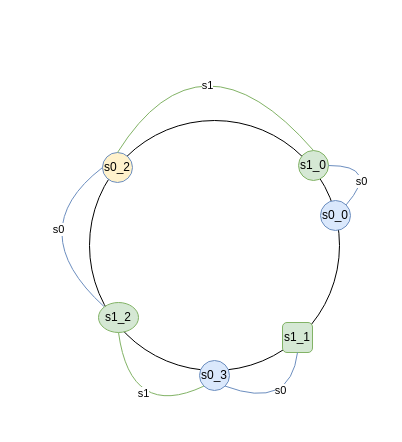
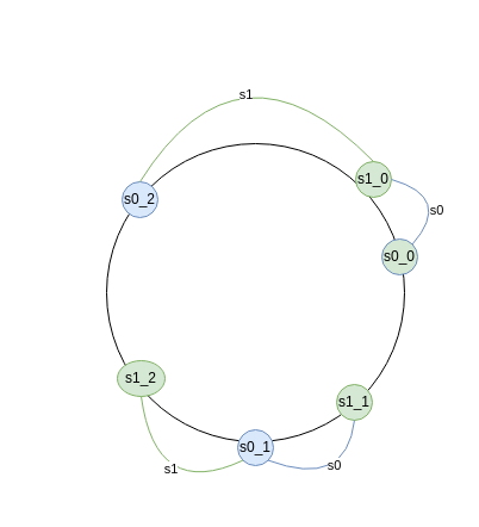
  <mxCell id="0" />
  <mxCell id="1" parent="0" />
  <mxCell id="2" value="" style="ellipse;whiteSpace=wrap;html=1;fillColor=none;" vertex="1" parent="1"><mxGeometry x="89" y="120" width="250" height="250" as="geometry" /></mxCell>
- <mxCell id="3" value="s0_0" style="ellipse;whiteSpace=wrap;html=1;fillColor=#dae8fc;strokeColor=#6c8ebf;" vertex="1" parent="1"><mxGeometry x="320" y="200" width="30" height="30" as="geometry" /></mxCell>
- <mxCell id="4" value="s1_1" style="whiteSpace=wrap;html=1;fillColor=#d5e8d4;strokeColor=#82b366;rounded=1;" vertex="1" parent="1"><mxGeometry x="282" y="322" width="30" height="30" as="geometry" /></mxCell>
- <mxCell id="5" value="s0_2" style="ellipse;whiteSpace=wrap;html=1;fillColor=#fff2cc;strokeColor=#6c8ebf;" vertex="1" parent="1"><mxGeometry x="102" y="152" width="30" height="30" as="geometry" /></mxCell>
- <mxCell id="6" value="s1_0" style="ellipse;whiteSpace=wrap;html=1;fillColor=#d5e8d4;strokeColor=#82b366;" vertex="1" parent="1"><mxGeometry x="298" y="150" width="30" height="30" as="geometry" /></mxCell>
+ <mxCell id="3" value="s0_0" style="ellipse;whiteSpace=wrap;html=1;fillColor=#d5e8d4;strokeColor=#6c8ebf;" vertex="1" parent="1"><mxGeometry x="320" y="200" width="30" height="30" as="geometry" /></mxCell>
+ <mxCell id="4" value="s1_1" style="ellipse;whiteSpace=wrap;html=1;fillColor=#d5e8d4;strokeColor=#82b366;" vertex="1" parent="1"><mxGeometry x="282" y="322" width="30" height="30" as="geometry" /></mxCell>
+ <mxCell id="5" value="s0_2" style="ellipse;whiteSpace=wrap;html=1;fillColor=#dae8fc;strokeColor=#6c8ebf;" vertex="1" parent="1"><mxGeometry x="102" y="152" width="30" height="30" as="geometry" /></mxCell>
+ <mxCell id="6" value="s1_0" style="ellipse;whiteSpace=wrap;html=1;fillColor=#d5e8d4;strokeColor=#82b366;" vertex="1" parent="1"><mxGeometry x="298" y="135" width="30" height="30" as="geometry" /></mxCell>
  <mxCell id="7" value="" style="endArrow=none;html=1;rounded=0;curved=1;entryX=0.5;entryY=0;entryDx=0;entryDy=0;exitX=0.5;exitY=0;exitDx=0;exitDy=0;startFill=0;startArrow=none;endFill=1;fillColor=#d5e8d4;strokeColor=#82b366;" edge="1" parent="1" source="5" target="6"><mxGeometry width="50" height="50" relative="1" as="geometry"><mxPoint x="175" y="112" as="sourcePoint" /><mxPoint x="260" y="50" as="targetPoint" /><Array as="points"><mxPoint x="200" y="20" /></Array></mxGeometry></mxCell>
  <mxCell id="8" value="s1" style="edgeLabel;html=1;align=center;verticalAlign=middle;resizable=0;points=[];" vertex="1" connectable="0" parent="7"><mxGeometry x="0.273" y="-37" relative="1" as="geometry"><mxPoint as="offset" /></mxGeometry></mxCell>
- <mxCell id="9" value="" style="endArrow=none;html=1;rounded=0;curved=1;entryX=0;entryY=0.5;entryDx=0;entryDy=0;exitX=0;exitY=0;exitDx=0;exitDy=0;startArrow=none;startFill=0;fillColor=#dae8fc;strokeColor=#6c8ebf;" edge="1" parent="1" target="5" source="11"><mxGeometry width="50" height="50" relative="1" as="geometry"><mxPoint x="74" y="270" as="sourcePoint" /><mxPoint x="7" y="230" as="targetPoint" /><Array as="points"><mxPoint x="20" y="230" /></Array></mxGeometry></mxCell>
- <mxCell id="10" value="s0" style="edgeLabel;html=1;align=center;verticalAlign=middle;resizable=0;points=[];" vertex="1" connectable="0" parent="9"><mxGeometry x="0.327" y="-22" relative="1" as="geometry"><mxPoint as="offset" /></mxGeometry></mxCell>
  <mxCell id="11" value="s1_2" style="ellipse;whiteSpace=wrap;html=1;fillColor=#d5e8d4;strokeColor=#82b366;" vertex="1" parent="1"><mxGeometry x="98" y="302" width="40" height="30" as="geometry" /></mxCell>
- <mxCell id="12" value="s0_3" style="ellipse;whiteSpace=wrap;html=1;fillColor=#dae8fc;strokeColor=#6c8ebf;" vertex="1" parent="1"><mxGeometry x="199" y="360" width="30" height="30" as="geometry" /></mxCell>
+ <mxCell id="12" value="s0_1" style="ellipse;whiteSpace=wrap;html=1;fillColor=#dae8fc;strokeColor=#6c8ebf;" vertex="1" parent="1"><mxGeometry x="199" y="360" width="30" height="30" as="geometry" /></mxCell>
  <mxCell id="13" value="" style="endArrow=none;html=1;rounded=0;curved=1;entryX=1;entryY=0.5;entryDx=0;entryDy=0;exitX=1;exitY=0;exitDx=0;exitDy=0;startArrow=none;startFill=0;fillColor=#dae8fc;strokeColor=#6c8ebf;" edge="1" parent="1" source="3" target="6"><mxGeometry width="50" height="50" relative="1" as="geometry"><mxPoint x="380" y="302" as="sourcePoint" /><mxPoint x="380" y="163" as="targetPoint" /><Array as="points"><mxPoint x="380" y="165" /></Array></mxGeometry></mxCell>
  <mxCell id="14" value="s0" style="edgeLabel;html=1;align=center;verticalAlign=middle;resizable=0;points=[];" vertex="1" connectable="0" parent="13"><mxGeometry x="0.327" y="-22" relative="1" as="geometry"><mxPoint x="-3" y="37" as="offset" /></mxGeometry></mxCell>
  <mxCell id="15" value="" style="endArrow=none;html=1;rounded=0;curved=1;entryX=0.5;entryY=1;entryDx=0;entryDy=0;exitX=1;exitY=1;exitDx=0;exitDy=0;startArrow=none;startFill=0;fillColor=#dae8fc;strokeColor=#6c8ebf;" edge="1" parent="1" source="12" target="4"><mxGeometry width="50" height="50" relative="1" as="geometry"><mxPoint x="286" y="409" as="sourcePoint" /><mxPoint x="268" y="370" as="targetPoint" /><Array as="points"><mxPoint x="290" y="410" /></Array></mxGeometry></mxCell>
  <mxCell id="16" value="s0" style="edgeLabel;html=1;align=center;verticalAlign=middle;resizable=0;points=[];" vertex="1" connectable="0" parent="15"><mxGeometry x="0.327" y="-22" relative="1" as="geometry"><mxPoint x="-34" y="-8" as="offset" /></mxGeometry></mxCell>
  <mxCell id="17" value="" style="endArrow=none;html=1;rounded=0;curved=1;entryX=0.5;entryY=1;entryDx=0;entryDy=0;exitX=0;exitY=1;exitDx=0;exitDy=0;startFill=0;startArrow=none;endFill=1;fillColor=#d5e8d4;strokeColor=#82b366;" edge="1" parent="1" source="12" target="11"><mxGeometry width="50" height="50" relative="1" as="geometry"><mxPoint x="160" y="400" as="sourcePoint" /><mxPoint x="126" y="511" as="targetPoint" /><Array as="points"><mxPoint x="130" y="420" /></Array></mxGeometry></mxCell>
  <mxCell id="18" value="s1" style="edgeLabel;html=1;align=center;verticalAlign=middle;resizable=0;points=[];" vertex="1" connectable="0" parent="17"><mxGeometry x="0.273" y="-37" relative="1" as="geometry"><mxPoint x="-21" y="4" as="offset" /></mxGeometry></mxCell>
